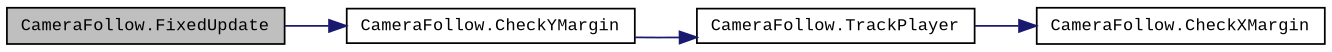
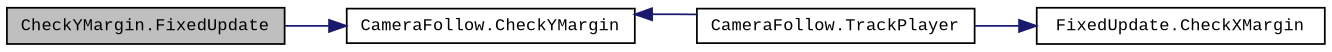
  digraph {
    fontname="Liberation Mono"
    rankdir=LR
    node [color=black fillcolor=white fontname="Liberation Mono" fontsize=10 shape=record style=filled]
    edge [color=midnightblue fontname="Liberation Mono" fontsize=10 labelfontname=Helvetica labelfontsize=10 style=solid]
-   n1 [fillcolor=grey75 fontcolor=black height=0.2 label="CameraFollow.FixedUpdate" width=0.4]
+   n1 [fillcolor=grey75 fontcolor=black height=0.2 label="CheckYMargin.FixedUpdate" width=0.4]
    n2 [height=0.2 label="CameraFollow.CheckYMargin" width=0.4]
    n3 [height=0.2 label="CameraFollow.TrackPlayer" width=0.4]
-   n4 [height=0.2 label="CameraFollow.CheckXMargin" width=0.4]
+   n4 [height=0.2 label="FixedUpdate.CheckXMargin" width=0.4]
    n1 -> n2
-   n2 -> n3
+   n3 -> n2
    n3 -> n4
  }
